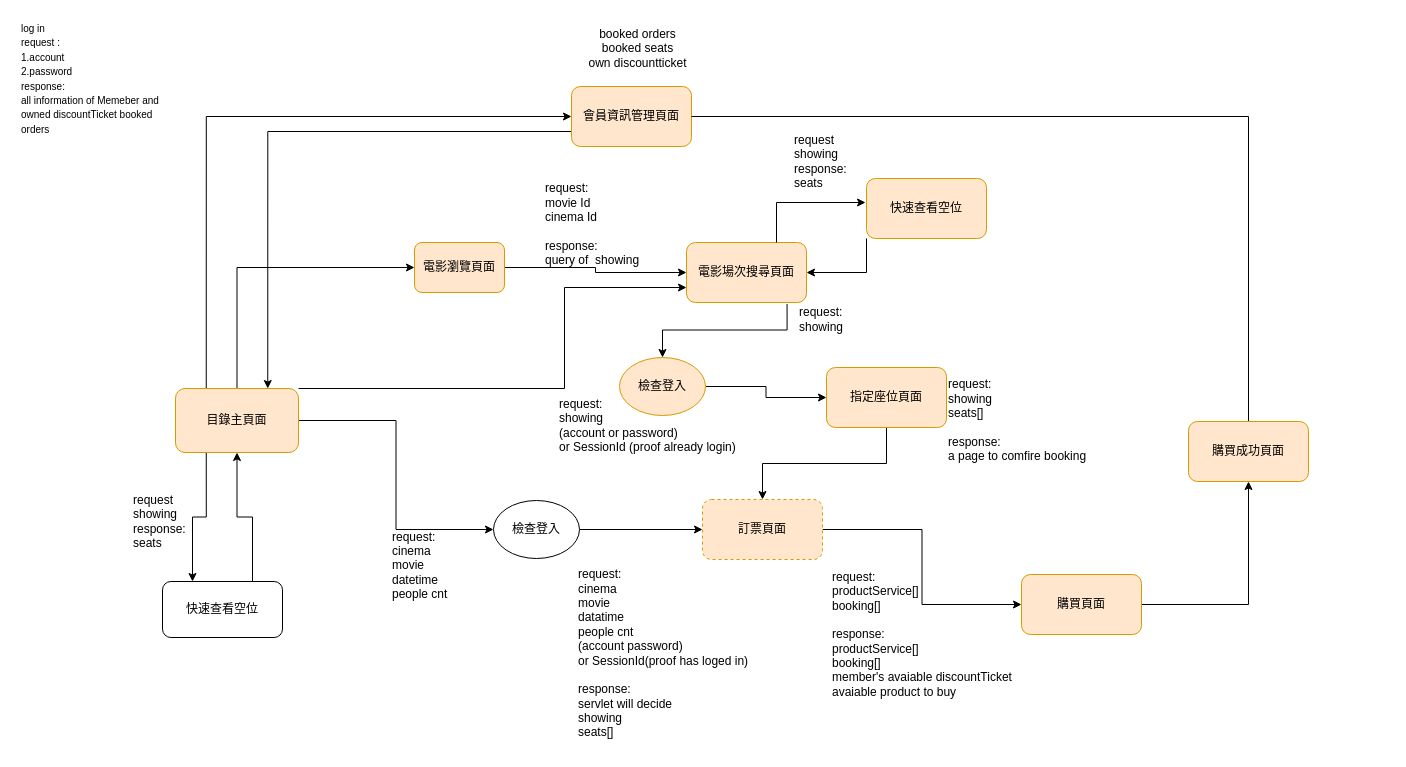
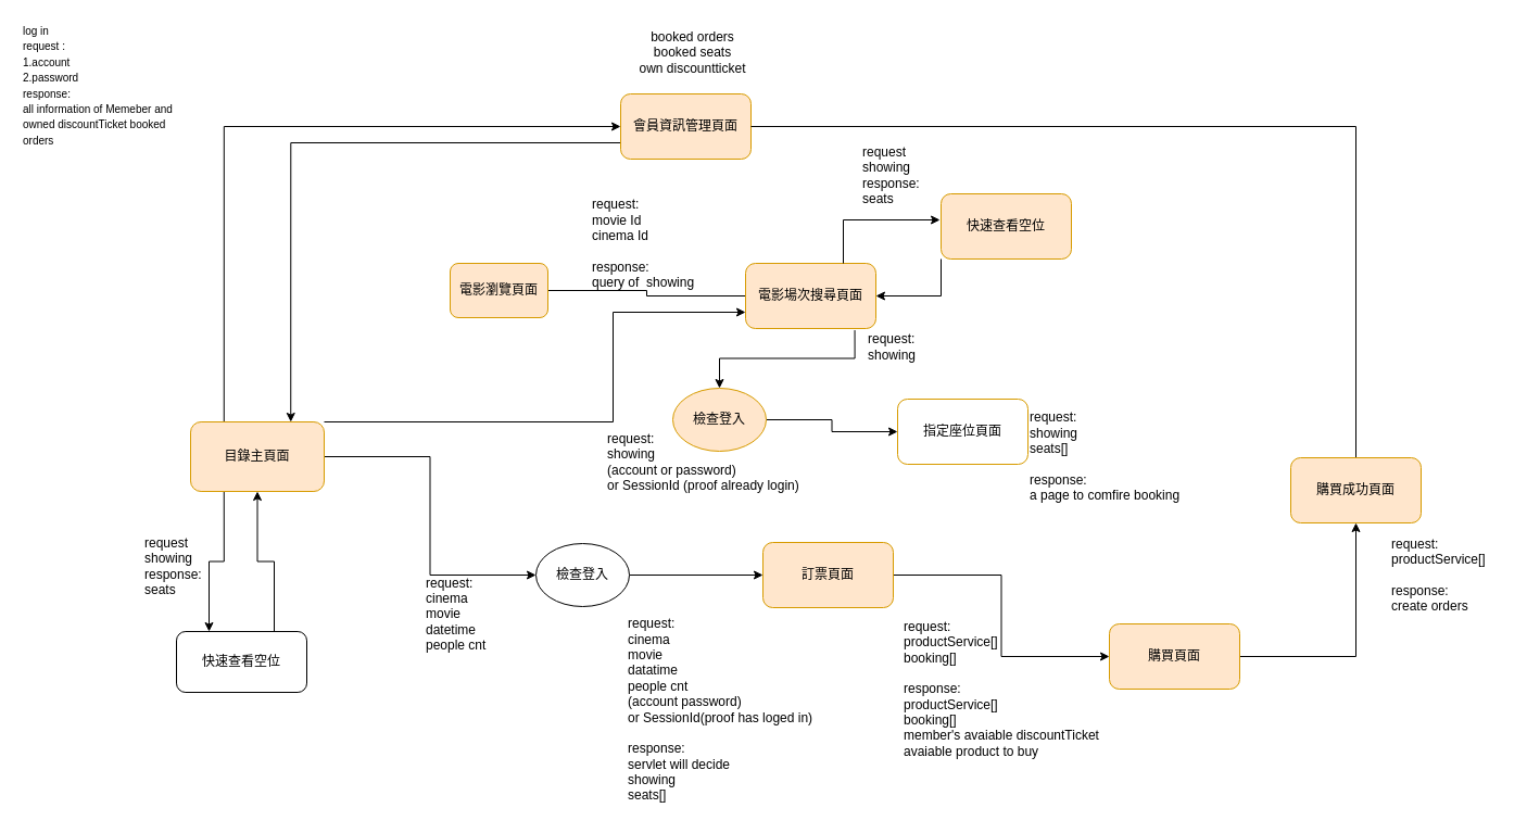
  <mxCell id="0" />
  <mxCell id="1" parent="0" />
  <mxCell id="2" style="edgeStyle=orthogonalEdgeStyle;rounded=0;orthogonalLoop=1;jettySize=auto;html=1;exitX=1;exitY=0.5;exitDx=0;exitDy=0;entryX=0;entryY=0.5;entryDx=0;entryDy=0;" parent="1" source="7" target="27" edge="1"><mxGeometry relative="1" as="geometry" /></mxCell>
  <mxCell id="3" style="edgeStyle=orthogonalEdgeStyle;rounded=0;orthogonalLoop=1;jettySize=auto;html=1;exitX=0.25;exitY=1;exitDx=0;exitDy=0;entryX=0.25;entryY=0;entryDx=0;entryDy=0;" parent="1" source="7" target="9" edge="1"><mxGeometry relative="1" as="geometry" /></mxCell>
- <mxCell id="4" style="edgeStyle=orthogonalEdgeStyle;rounded=0;orthogonalLoop=1;jettySize=auto;html=1;exitX=0.5;exitY=0;exitDx=0;exitDy=0;entryX=0;entryY=0.5;entryDx=0;entryDy=0;" parent="1" source="7" target="13" edge="1"><mxGeometry relative="1" as="geometry" /></mxCell>
  <mxCell id="5" style="edgeStyle=orthogonalEdgeStyle;rounded=0;orthogonalLoop=1;jettySize=auto;html=1;exitX=0.25;exitY=0;exitDx=0;exitDy=0;entryX=0;entryY=0.5;entryDx=0;entryDy=0;" parent="1" source="7" target="11" edge="1"><mxGeometry relative="1" as="geometry" /></mxCell>
  <mxCell id="6" style="edgeStyle=orthogonalEdgeStyle;rounded=0;orthogonalLoop=1;jettySize=auto;html=1;exitX=1;exitY=0;exitDx=0;exitDy=0;entryX=0;entryY=0.75;entryDx=0;entryDy=0;" parent="1" source="7" target="15" edge="1"><mxGeometry relative="1" as="geometry"><Array as="points"><mxPoint x="564" y="388" /><mxPoint x="564" y="287" /></Array></mxGeometry></mxCell>
  <mxCell id="7" value="目錄主頁面" style="rounded=1;whiteSpace=wrap;html=1;fillColor=#ffe6cc;strokeColor=#d79b00;" parent="1" vertex="1"><mxGeometry x="175" y="388" width="123" height="64" as="geometry" /></mxCell>
  <mxCell id="8" style="edgeStyle=orthogonalEdgeStyle;rounded=0;orthogonalLoop=1;jettySize=auto;html=1;exitX=0.75;exitY=0;exitDx=0;exitDy=0;" parent="1" source="9" target="7" edge="1"><mxGeometry relative="1" as="geometry" /></mxCell>
  <mxCell id="9" value="快速查看空位" style="rounded=1;whiteSpace=wrap;html=1;" parent="1" vertex="1"><mxGeometry x="162" y="581" width="120" height="56" as="geometry" /></mxCell>
  <mxCell id="10" style="edgeStyle=orthogonalEdgeStyle;rounded=0;orthogonalLoop=1;jettySize=auto;html=1;exitX=0;exitY=0.75;exitDx=0;exitDy=0;entryX=0.75;entryY=0;entryDx=0;entryDy=0;" parent="1" source="11" target="7" edge="1"><mxGeometry relative="1" as="geometry"><mxPoint x="290" y="398" as="targetPoint" /></mxGeometry></mxCell>
  <mxCell id="11" value="會員資訊管理頁面" style="rounded=1;whiteSpace=wrap;html=1;fillColor=#ffe6cc;strokeColor=#d79b00;" parent="1" vertex="1"><mxGeometry x="571" y="86" width="120" height="60" as="geometry" /></mxCell>
- <mxCell id="12" style="edgeStyle=orthogonalEdgeStyle;rounded=0;orthogonalLoop=1;jettySize=auto;html=1;exitX=1;exitY=0.5;exitDx=0;exitDy=0;" parent="1" source="13" target="15" edge="1"><mxGeometry relative="1" as="geometry" /></mxCell>
+ <mxCell id="12" style="edgeStyle=orthogonalEdgeStyle;rounded=0;orthogonalLoop=1;jettySize=auto;html=1;exitX=1;exitY=0.5;exitDx=0;exitDy=0;endArrow=none;" parent="1" source="13" target="15" edge="1"><mxGeometry relative="1" as="geometry" /></mxCell>
  <mxCell id="13" value="電影瀏覽頁面" style="rounded=1;whiteSpace=wrap;html=1;fillColor=#ffe6cc;strokeColor=#d79b00;" parent="1" vertex="1"><mxGeometry x="414" y="242" width="90" height="50" as="geometry" /></mxCell>
  <mxCell id="14" style="edgeStyle=orthogonalEdgeStyle;rounded=0;orthogonalLoop=1;jettySize=auto;html=1;exitX=0.838;exitY=1.026;exitDx=0;exitDy=0;exitPerimeter=0;" parent="1" source="15" target="29" edge="1"><mxGeometry relative="1" as="geometry" /></mxCell>
  <mxCell id="15" value="電影場次搜尋頁面" style="rounded=1;whiteSpace=wrap;html=1;fillColor=#ffe6cc;strokeColor=#d79b00;" parent="1" vertex="1"><mxGeometry x="686" y="242" width="120" height="60" as="geometry" /></mxCell>
- <mxCell id="16" style="edgeStyle=orthogonalEdgeStyle;rounded=0;orthogonalLoop=1;jettySize=auto;html=1;exitX=0.5;exitY=1;exitDx=0;exitDy=0;entryX=0.5;entryY=0;entryDx=0;entryDy=0;" parent="1" source="17" target="21" edge="1"><mxGeometry relative="1" as="geometry" /></mxCell>
- <mxCell id="17" value="指定座位頁面" style="rounded=1;whiteSpace=wrap;html=1;fillColor=#ffe6cc;strokeColor=#d79b00;" parent="1" vertex="1"><mxGeometry x="826" y="367" width="120" height="60" as="geometry" /></mxCell>
+ <mxCell id="17" value="指定座位頁面" style="rounded=1;whiteSpace=wrap;html=1;fillColor=#ffffff;strokeColor=#d79b00;" parent="1" vertex="1"><mxGeometry x="826" y="367" width="120" height="60" as="geometry" /></mxCell>
  <mxCell id="18" style="edgeStyle=orthogonalEdgeStyle;rounded=0;orthogonalLoop=1;jettySize=auto;html=1;exitX=0;exitY=1;exitDx=0;exitDy=0;entryX=1;entryY=0.5;entryDx=0;entryDy=0;" parent="1" source="19" target="15" edge="1"><mxGeometry relative="1" as="geometry" /></mxCell>
  <mxCell id="19" value="快速查看空位" style="rounded=1;whiteSpace=wrap;html=1;fillColor=#ffe6cc;strokeColor=#d79b00;" parent="1" vertex="1"><mxGeometry x="866" y="178" width="120" height="60" as="geometry" /></mxCell>
  <mxCell id="20" style="edgeStyle=orthogonalEdgeStyle;rounded=0;orthogonalLoop=1;jettySize=auto;html=1;exitX=1;exitY=0.5;exitDx=0;exitDy=0;entryX=0;entryY=0.5;entryDx=0;entryDy=0;" parent="1" source="21" target="23" edge="1"><mxGeometry relative="1" as="geometry" /></mxCell>
- <mxCell id="21" value="訂票頁面" style="rounded=1;whiteSpace=wrap;html=1;fillColor=#ffe6cc;strokeColor=#d79b00;dashed=1;" parent="1" vertex="1"><mxGeometry x="702" y="499" width="120" height="60" as="geometry" /></mxCell>
+ <mxCell id="21" value="訂票頁面" style="rounded=1;whiteSpace=wrap;html=1;fillColor=#ffe6cc;strokeColor=#d79b00;" parent="1" vertex="1"><mxGeometry x="702" y="499" width="120" height="60" as="geometry" /></mxCell>
  <mxCell id="22" style="edgeStyle=orthogonalEdgeStyle;rounded=0;orthogonalLoop=1;jettySize=auto;html=1;exitX=1;exitY=0.5;exitDx=0;exitDy=0;" parent="1" source="23" target="25" edge="1"><mxGeometry relative="1" as="geometry" /></mxCell>
  <mxCell id="23" value="購買頁面" style="rounded=1;whiteSpace=wrap;html=1;fillColor=#ffe6cc;strokeColor=#d79b00;" parent="1" vertex="1"><mxGeometry x="1021" y="574" width="120" height="60" as="geometry" /></mxCell>
  <mxCell id="24" style="edgeStyle=orthogonalEdgeStyle;rounded=0;orthogonalLoop=1;jettySize=auto;html=1;exitX=0.5;exitY=0;exitDx=0;exitDy=0;entryX=1;entryY=0.5;entryDx=0;entryDy=0;endArrow=none;" parent="1" source="25" target="11" edge="1"><mxGeometry relative="1" as="geometry" /></mxCell>
  <mxCell id="25" value="購買成功頁面" style="rounded=1;whiteSpace=wrap;html=1;fillColor=#ffe6cc;strokeColor=#d79b00;" parent="1" vertex="1"><mxGeometry x="1188" y="421" width="120" height="60" as="geometry" /></mxCell>
  <mxCell id="26" style="edgeStyle=orthogonalEdgeStyle;rounded=0;orthogonalLoop=1;jettySize=auto;html=1;" parent="1" source="27" target="21" edge="1"><mxGeometry relative="1" as="geometry" /></mxCell>
  <mxCell id="27" value="檢查登入" style="ellipse;whiteSpace=wrap;html=1;" parent="1" vertex="1"><mxGeometry x="493" y="500" width="86" height="58" as="geometry" /></mxCell>
  <mxCell id="28" style="edgeStyle=orthogonalEdgeStyle;rounded=0;orthogonalLoop=1;jettySize=auto;html=1;" parent="1" source="29" target="17" edge="1"><mxGeometry relative="1" as="geometry" /></mxCell>
  <mxCell id="29" value="檢查登入" style="ellipse;whiteSpace=wrap;html=1;fillColor=#ffe6cc;strokeColor=#d79b00;" parent="1" vertex="1"><mxGeometry x="619" y="357" width="86" height="58" as="geometry" /></mxCell>
  <mxCell id="30" style="edgeStyle=orthogonalEdgeStyle;rounded=0;orthogonalLoop=1;jettySize=auto;html=1;exitX=0.75;exitY=0;exitDx=0;exitDy=0;entryX=-0.008;entryY=0.4;entryDx=0;entryDy=0;entryPerimeter=0;" parent="1" source="15" target="19" edge="1"><mxGeometry relative="1" as="geometry" /></mxCell>
  <mxCell id="31" value="&lt;p style=&quot;text-align: left;&quot;&gt;&lt;font style=&quot;font-size: 10px;&quot;&gt;&lt;span style=&quot;background-color: initial;&quot;&gt;&lt;font style=&quot;&quot;&gt;log in&lt;br&gt;&lt;/font&gt;&lt;/span&gt;&lt;span style=&quot;background-color: initial;&quot;&gt;request :&lt;br&gt;&lt;/span&gt;&lt;span style=&quot;background-color: initial;&quot;&gt;1.account&lt;br&gt;&lt;/span&gt;&lt;span style=&quot;background-color: initial;&quot;&gt;2.password&lt;br&gt;&lt;/span&gt;&lt;span style=&quot;background-color: initial;&quot;&gt;response:&lt;br&gt;&lt;/span&gt;&lt;span style=&quot;background-color: initial;&quot;&gt;all information of Memeber and owned discountTicket booked orders&lt;/span&gt;&lt;/font&gt;&lt;/p&gt;" style="text;strokeColor=none;align=center;fillColor=none;html=1;verticalAlign=middle;whiteSpace=wrap;rounded=0;" parent="1" vertex="1"><mxGeometry x="20" y="20" width="163" height="115" as="geometry" /></mxCell>
  <mxCell id="32" value="booked orders&lt;br&gt;booked seats&lt;br&gt;own discountticket" style="text;html=1;align=center;verticalAlign=middle;resizable=0;points=[];autosize=1;strokeColor=none;fillColor=none;" parent="1" vertex="1"><mxGeometry x="579" y="20" width="116" height="55" as="geometry" /></mxCell>
  <mxCell id="33" value="request:&lt;br&gt;movie Id&lt;br&gt;cinema Id&lt;br&gt;&lt;br&gt;response:&lt;br&gt;query of&amp;nbsp; showing" style="text;html=1;align=left;verticalAlign=middle;resizable=0;points=[];autosize=1;strokeColor=none;fillColor=none;" parent="1" vertex="1"><mxGeometry x="543" y="175" width="112" height="98" as="geometry" /></mxCell>
  <mxCell id="34" value="request&lt;br&gt;showing&lt;br&gt;response:&lt;br&gt;seats" style="text;html=1;align=left;verticalAlign=middle;resizable=0;points=[];autosize=1;strokeColor=none;fillColor=none;" parent="1" vertex="1"><mxGeometry x="131" y="486" width="71" height="70" as="geometry" /></mxCell>
  <mxCell id="35" value="request&lt;br&gt;showing&lt;br&gt;response:&lt;br&gt;seats" style="text;html=1;align=left;verticalAlign=middle;resizable=0;points=[];autosize=1;strokeColor=none;fillColor=none;" parent="1" vertex="1"><mxGeometry x="792" y="126" width="71" height="70" as="geometry" /></mxCell>
  <mxCell id="36" value="request:&lt;br&gt;cinema&lt;br&gt;movie&lt;br&gt;datetime&lt;br&gt;people cnt" style="text;html=1;align=left;verticalAlign=middle;resizable=0;points=[];autosize=1;strokeColor=none;fillColor=none;" parent="1" vertex="1"><mxGeometry x="390" y="523" width="73" height="84" as="geometry" /></mxCell>
  <mxCell id="37" value="request:&lt;br&gt;cinema&lt;br&gt;movie&lt;br&gt;datatime&lt;br&gt;people cnt&lt;br&gt;(account password)&lt;br&gt;or SessionId(proof has loged in)&lt;br&gt;&lt;br&gt;response:&lt;br&gt;servlet will decide&amp;nbsp;&lt;br&gt;showing&lt;br&gt;seats[]" style="text;html=1;align=left;verticalAlign=middle;resizable=0;points=[];autosize=1;strokeColor=none;fillColor=none;" parent="1" vertex="1"><mxGeometry x="576" y="560" width="188" height="185" as="geometry" /></mxCell>
  <mxCell id="38" value="request:&lt;br&gt;showing&lt;br&gt;(account or password)&lt;br&gt;or SessionId (proof already login)" style="text;html=1;align=left;verticalAlign=middle;resizable=0;points=[];autosize=1;strokeColor=none;fillColor=none;" parent="1" vertex="1"><mxGeometry x="557" y="390" width="195" height="70" as="geometry" /></mxCell>
  <mxCell id="39" value="request:&lt;br&gt;showing" style="text;html=1;align=left;verticalAlign=middle;resizable=0;points=[];autosize=1;strokeColor=none;fillColor=none;" parent="1" vertex="1"><mxGeometry x="796.5" y="298" width="62" height="41" as="geometry" /></mxCell>
  <mxCell id="40" value="request:&lt;br&gt;showing&lt;br&gt;seats[]&lt;br&gt;&lt;br&gt;response:&lt;br&gt;a page to comfire booking" style="text;html=1;align=left;verticalAlign=middle;resizable=0;points=[];autosize=1;strokeColor=none;fillColor=none;" parent="1" vertex="1"><mxGeometry x="946" y="371" width="156" height="98" as="geometry" /></mxCell>
  <mxCell id="41" value="request:&lt;br&gt;productService[]&lt;br&gt;booking[]&lt;br&gt;&lt;br&gt;response:&lt;br&gt;productService[]&lt;br&gt;booking[]&lt;br&gt;member's avaiable discountTicket&lt;br&gt;avaiable product to buy" style="text;html=1;align=left;verticalAlign=middle;resizable=0;points=[];autosize=1;strokeColor=none;fillColor=none;" parent="1" vertex="1"><mxGeometry x="830" y="563" width="198" height="142" as="geometry" /></mxCell>
+ <mxCell id="42" value="request:&lt;br&gt;productService[]&lt;br&gt;&lt;br&gt;response:&lt;br&gt;create orders&amp;nbsp;" style="text;html=1;align=left;verticalAlign=middle;resizable=0;points=[];autosize=1;strokeColor=none;fillColor=none;" parent="1" vertex="1"><mxGeometry x="1279" y="487" width="105" height="84" as="geometry" /></mxCell>
